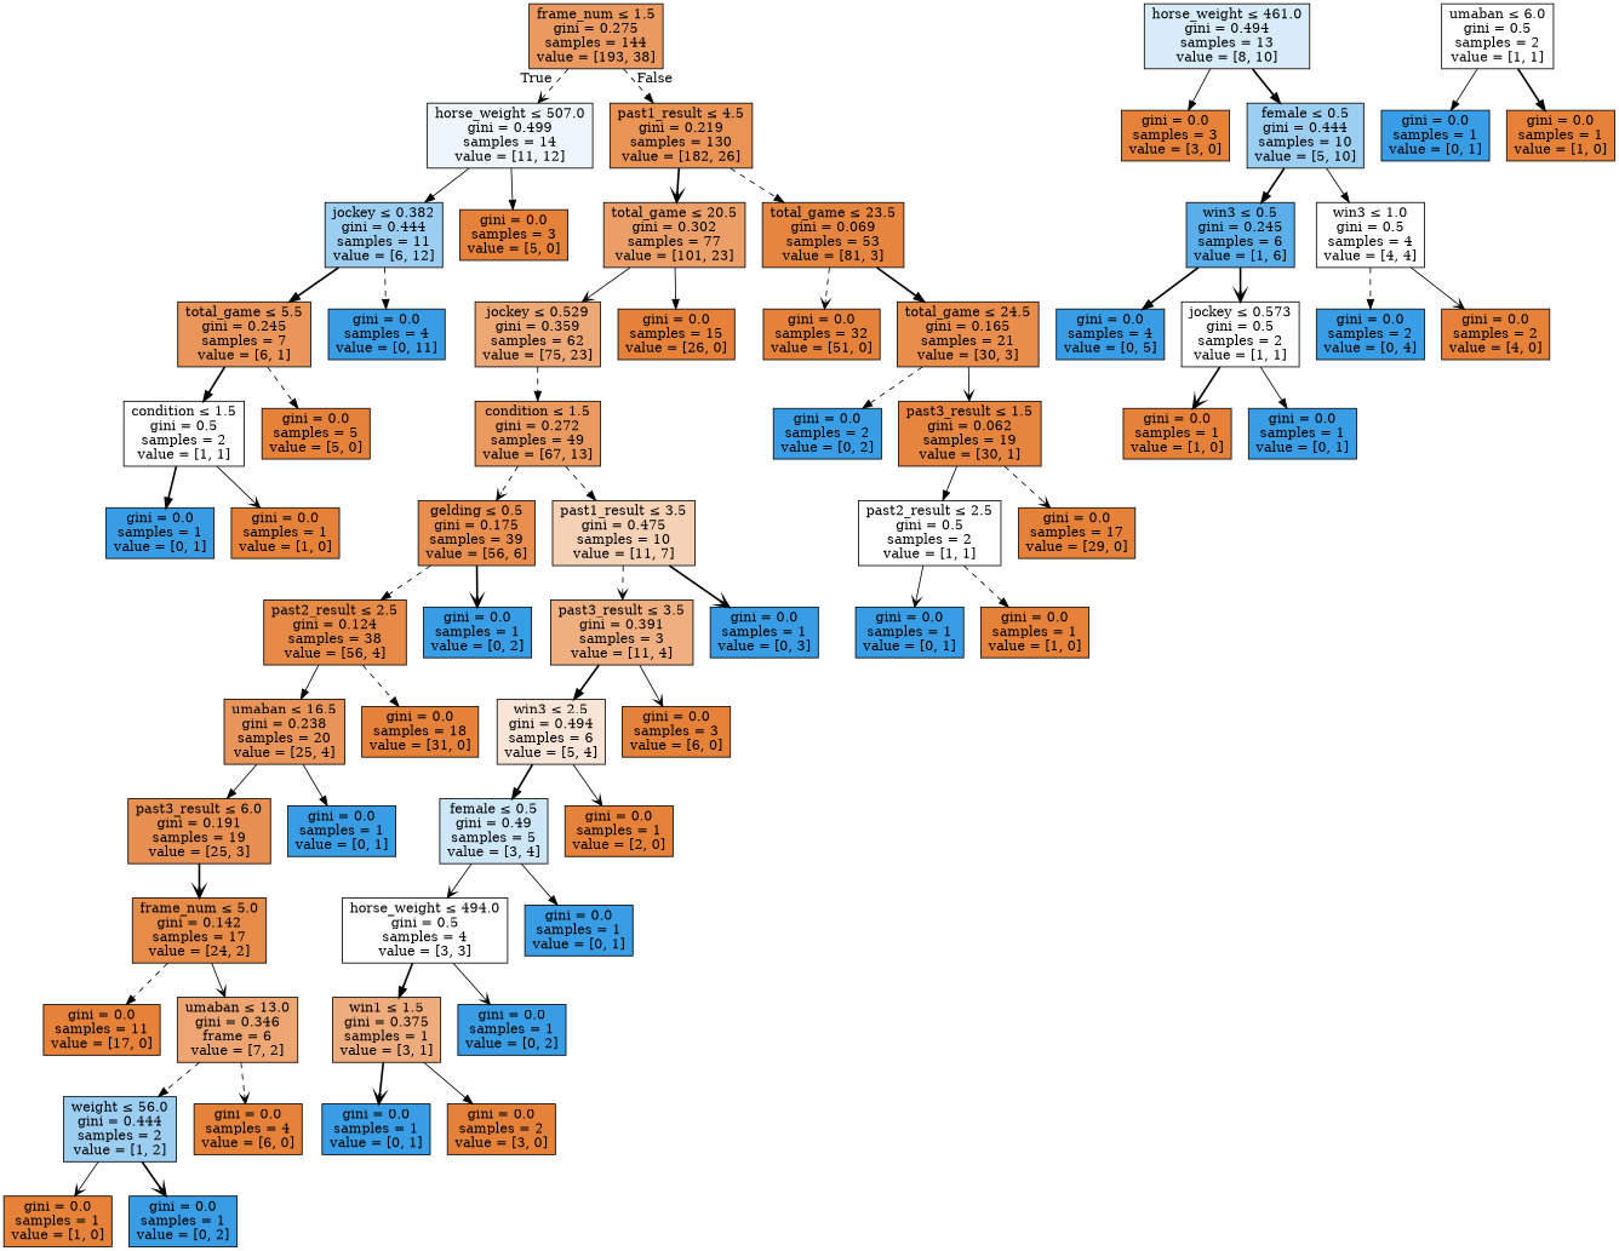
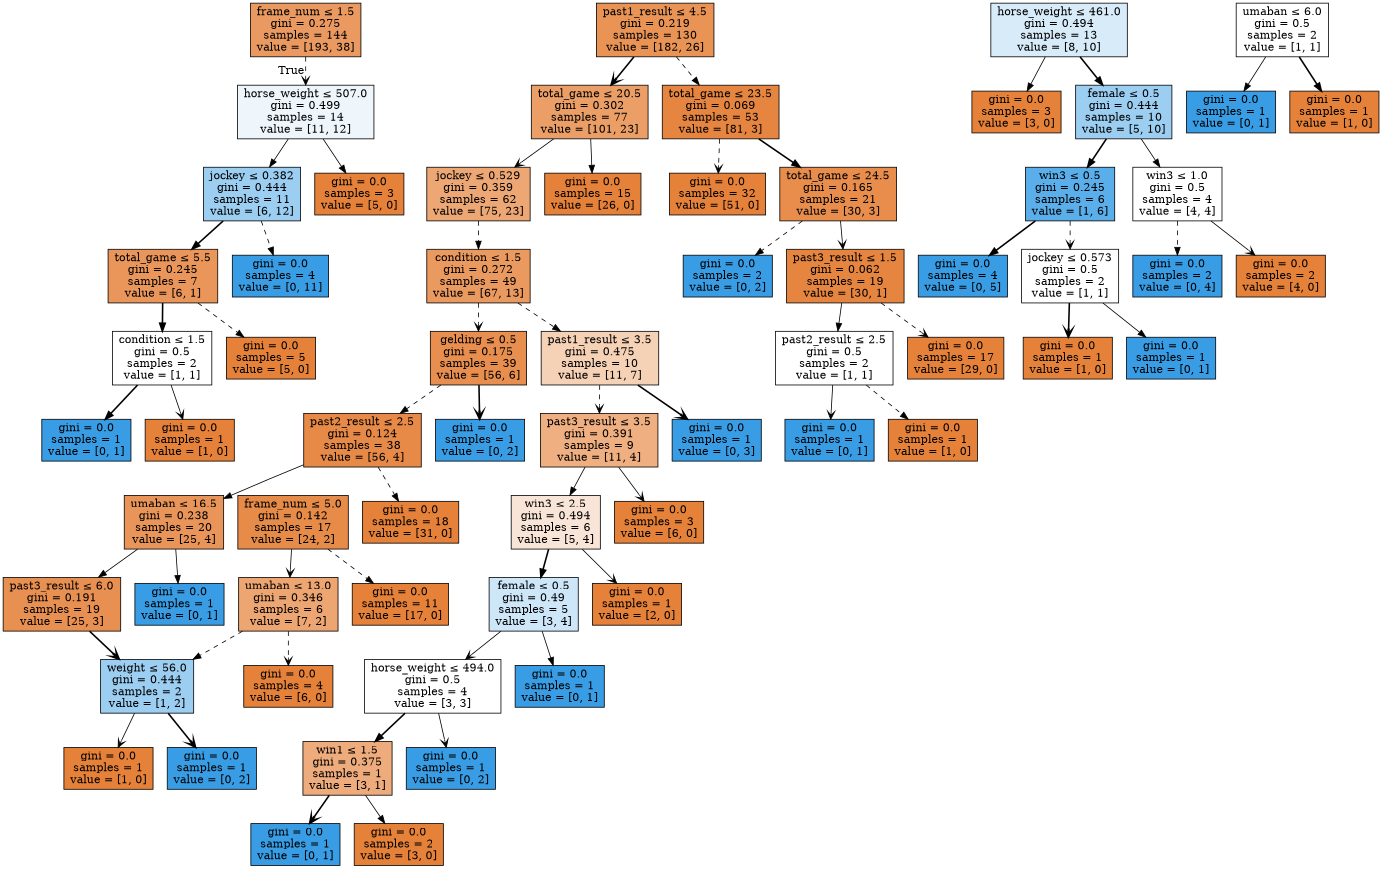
  digraph {
    node [color=black fillcolor="#e58139ff" shape=box style=filled]
    edge [arrowhead=normal style=solid]
    n1 [fillcolor="#e58139cd" label=<frame_num &le; 1.5<br/>gini = 0.275<br/>samples = 144<br/>value = [193, 38]>]
    n2 [fillcolor="#399de515" label=<horse_weight &le; 507.0<br/>gini = 0.499<br/>samples = 14<br/>value = [11, 12]>]
    n3 [fillcolor="#e58139db" label=<past1_result &le; 4.5<br/>gini = 0.219<br/>samples = 130<br/>value = [182, 26]>]
    n4 [fillcolor="#399de57f" label=<jockey &le; 0.382<br/>gini = 0.444<br/>samples = 11<br/>value = [6, 12]>]
    n5 [label=<gini = 0.0<br/>samples = 3<br/>value = [5, 0]>]
    n6 [fillcolor="#e58139c5" label=<total_game &le; 20.5<br/>gini = 0.302<br/>samples = 77<br/>value = [101, 23]>]
    n7 [fillcolor="#e58139f6" label=<total_game &le; 23.5<br/>gini = 0.069<br/>samples = 53<br/>value = [81, 3]>]
    n8 [fillcolor="#e58139d4" label=<total_game &le; 5.5<br/>gini = 0.245<br/>samples = 7<br/>value = [6, 1]>]
    n9 [fillcolor="#399de5ff" label=<gini = 0.0<br/>samples = 4<br/>value = [0, 11]>]
    n10 [fillcolor="#e5813900" label=<condition &le; 1.5<br/>gini = 0.5<br/>samples = 2<br/>value = [1, 1]>]
    n11 [label=<gini = 0.0<br/>samples = 5<br/>value = [5, 0]>]
    n12 [fillcolor="#399de5ff" label=<gini = 0.0<br/>samples = 1<br/>value = [0, 1]>]
    n13 [label=<gini = 0.0<br/>samples = 1<br/>value = [1, 0]>]
    n14 [fillcolor="#e58139b1" label=<jockey &le; 0.529<br/>gini = 0.359<br/>samples = 62<br/>value = [75, 23]>]
    n15 [label=<gini = 0.0<br/>samples = 15<br/>value = [26, 0]>]
    n16 [label=<gini = 0.0<br/>samples = 32<br/>value = [51, 0]>]
    n17 [fillcolor="#e58139e6" label=<total_game &le; 24.5<br/>gini = 0.165<br/>samples = 21<br/>value = [30, 3]>]
    n18 [fillcolor="#e58139ce" label=<condition &le; 1.5<br/>gini = 0.272<br/>samples = 49<br/>value = [67, 13]>]
    n19 [fillcolor="#e58139e4" label=<gelding &le; 0.5<br/>gini = 0.175<br/>samples = 39<br/>value = [56, 6]>]
    n20 [fillcolor="#e581395d" label=<past1_result &le; 3.5<br/>gini = 0.475<br/>samples = 10<br/>value = [11, 7]>]
    n21 [fillcolor="#399de533" label=<horse_weight &le; 461.0<br/>gini = 0.494<br/>samples = 13<br/>value = [8, 10]>]
    n22 [label=<gini = 0.0<br/>samples = 3<br/>value = [3, 0]>]
    n23 [fillcolor="#399de57f" label=<female &le; 0.5<br/>gini = 0.444<br/>samples = 10<br/>value = [5, 10]>]
    n24 [fillcolor="#e58139ed" label=<past2_result &le; 2.5<br/>gini = 0.124<br/>samples = 38<br/>value = [56, 4]>]
    n25 [fillcolor="#399de5ff" label=<gini = 0.0<br/>samples = 1<br/>value = [0, 2]>]
-   n26 [fillcolor="#e58139a2" label=<past3_result &le; 3.5<br/>gini = 0.391<br/>samples = 3<br/>value = [11, 4]>]
+   n26 [fillcolor="#e58139a2" label=<past3_result &le; 3.5<br/>gini = 0.391<br/>samples = 9<br/>value = [11, 4]>]
    n27 [fillcolor="#399de5ff" label=<gini = 0.0<br/>samples = 1<br/>value = [0, 3]>]
    n28 [fillcolor="#e58139d6" label=<umaban &le; 16.5<br/>gini = 0.238<br/>samples = 20<br/>value = [25, 4]>]
    n29 [label=<gini = 0.0<br/>samples = 18<br/>value = [31, 0]>]
    n30 [fillcolor="#e58139e0" label=<past3_result &le; 6.0<br/>gini = 0.191<br/>samples = 19<br/>value = [25, 3]>]
    n31 [fillcolor="#399de5ff" label=<gini = 0.0<br/>samples = 1<br/>value = [0, 1]>]
    n32 [fillcolor="#e58139ea" label=<frame_num &le; 5.0<br/>gini = 0.142<br/>samples = 17<br/>value = [24, 2]>]
    n33 [label=<gini = 0.0<br/>samples = 11<br/>value = [17, 0]>]
-   n34 [fillcolor="#e58139b6" label=<umaban &le; 13.0<br/>gini = 0.346<br/>frame = 6<br/>value = [7, 2]>]
+   n34 [fillcolor="#e58139b6" label=<umaban &le; 13.0<br/>gini = 0.346<br/>samples = 6<br/>value = [7, 2]>]
    n35 [fillcolor="#e5813900" label=<umaban &le; 6.0<br/>gini = 0.5<br/>samples = 2<br/>value = [1, 1]>]
    n36 [fillcolor="#399de5ff" label=<gini = 0.0<br/>samples = 1<br/>value = [0, 1]>]
    n37 [label=<gini = 0.0<br/>samples = 1<br/>value = [1, 0]>]
    n38 [fillcolor="#399de57f" label=<weight &le; 56.0<br/>gini = 0.444<br/>samples = 2<br/>value = [1, 2]>]
    n39 [label=<gini = 0.0<br/>samples = 4<br/>value = [6, 0]>]
    n40 [label=<gini = 0.0<br/>samples = 1<br/>value = [1, 0]>]
    n41 [fillcolor="#399de5ff" label=<gini = 0.0<br/>samples = 1<br/>value = [0, 2]>]
    n42 [fillcolor="#e5813933" label=<win3 &le; 2.5<br/>gini = 0.494<br/>samples = 6<br/>value = [5, 4]>]
    n43 [label=<gini = 0.0<br/>samples = 3<br/>value = [6, 0]>]
    n44 [fillcolor="#399de540" label=<female &le; 0.5<br/>gini = 0.49<br/>samples = 5<br/>value = [3, 4]>]
    n45 [label=<gini = 0.0<br/>samples = 1<br/>value = [2, 0]>]
    n46 [fillcolor="#e5813900" label=<horse_weight &le; 494.0<br/>gini = 0.5<br/>samples = 4<br/>value = [3, 3]>]
    n47 [fillcolor="#399de5ff" label=<gini = 0.0<br/>samples = 1<br/>value = [0, 1]>]
    n48 [fillcolor="#e58139aa" label=<win1 &le; 1.5<br/>gini = 0.375<br/>samples = 1<br/>value = [3, 1]>]
    n49 [fillcolor="#399de5ff" label=<gini = 0.0<br/>samples = 1<br/>value = [0, 2]>]
    n50 [fillcolor="#399de5ff" label=<gini = 0.0<br/>samples = 1<br/>value = [0, 1]>]
    n51 [label=<gini = 0.0<br/>samples = 2<br/>value = [3, 0]>]
    n52 [fillcolor="#399de5d4" label=<win3 &le; 0.5<br/>gini = 0.245<br/>samples = 6<br/>value = [1, 6]>]
    n53 [fillcolor="#e5813900" label=<win3 &le; 1.0<br/>gini = 0.5<br/>samples = 4<br/>value = [4, 4]>]
    n54 [fillcolor="#399de5ff" label=<gini = 0.0<br/>samples = 4<br/>value = [0, 5]>]
    n55 [fillcolor="#e5813900" label=<jockey &le; 0.573<br/>gini = 0.5<br/>samples = 2<br/>value = [1, 1]>]
    n56 [fillcolor="#399de5ff" label=<gini = 0.0<br/>samples = 2<br/>value = [0, 4]>]
    n57 [label=<gini = 0.0<br/>samples = 2<br/>value = [4, 0]>]
    n58 [label=<gini = 0.0<br/>samples = 1<br/>value = [1, 0]>]
    n59 [fillcolor="#399de5ff" label=<gini = 0.0<br/>samples = 1<br/>value = [0, 1]>]
    n60 [fillcolor="#399de5ff" label=<gini = 0.0<br/>samples = 2<br/>value = [0, 2]>]
    n61 [fillcolor="#e58139f6" label=<past3_result &le; 1.5<br/>gini = 0.062<br/>samples = 19<br/>value = [30, 1]>]
    n62 [fillcolor="#e5813900" label=<past2_result &le; 2.5<br/>gini = 0.5<br/>samples = 2<br/>value = [1, 1]>]
    n63 [label=<gini = 0.0<br/>samples = 17<br/>value = [29, 0]>]
    n64 [fillcolor="#399de5ff" label=<gini = 0.0<br/>samples = 1<br/>value = [0, 1]>]
    n65 [label=<gini = 0.0<br/>samples = 1<br/>value = [1, 0]>]
    n1 -> n2 [arrowhead=vee headlabel=True labelangle=45 labeldistance=2.5 style=dashed]
-   n1 -> n3 [headlabel=False labelangle=-45 labeldistance=2.5 style=dashed]
    n2 -> n4
    n2 -> n5
    n3 -> n6 [arrowhead=vee style=bold]
    n3 -> n7 [style=dashed]
    n4 -> n8 [style=bold]
    n4 -> n9 [style=dashed]
    n6 -> n14 [arrowhead=vee]
    n6 -> n15
    n7 -> n16 [arrowhead=vee style=dashed]
    n7 -> n17 [style=bold]
    n8 -> n10 [style=bold]
    n8 -> n11 [style=dashed]
    n10 -> n12 [style=bold]
    n10 -> n13 [arrowhead=vee]
    n14 -> n18 [style=dashed]
    n17 -> n60 [style=dashed]
    n17 -> n61 [arrowhead=vee]
    n18 -> n19 [arrowhead=vee style=dashed]
    n18 -> n20 [style=dashed]
    n19 -> n24 [style=dashed]
    n19 -> n25 [arrowhead=vee style=bold]
    n20 -> n26 [arrowhead=vee style=dashed]
    n20 -> n27 [arrowhead=vee style=bold]
    n21 -> n22
    n21 -> n23 [style=bold]
    n23 -> n52 [style=bold]
    n23 -> n53
    n24 -> n28
    n24 -> n29 [style=dashed]
-   n26 -> n42 [style=bold]
+   n26 -> n42
    n26 -> n43 [arrowhead=vee]
    n28 -> n30
    n28 -> n31
-   n30 -> n32 [arrowhead=vee style=bold]
+   n30 -> n38 [arrowhead=vee style=bold]
    n32 -> n33 [style=dashed]
    n32 -> n34 [arrowhead=vee]
    n34 -> n38 [style=dashed]
    n34 -> n39 [arrowhead=vee style=dashed]
    n35 -> n36
    n35 -> n37 [style=bold]
    n38 -> n40 [arrowhead=vee]
    n38 -> n41 [arrowhead=vee style=bold]
    n42 -> n44 [style=bold]
    n42 -> n45 [arrowhead=vee]
    n44 -> n46 [arrowhead=vee]
    n44 -> n47
    n46 -> n48 [style=bold]
    n46 -> n49 [arrowhead=vee]
    n48 -> n50 [arrowhead=vee style=bold]
    n48 -> n51
    n52 -> n54 [style=bold]
-   n52 -> n55 [arrowhead=vee style=bold]
+   n52 -> n55 [arrowhead=vee style=dashed]
    n53 -> n56 [style=dashed]
    n53 -> n57 [arrowhead=vee]
    n55 -> n58 [arrowhead=vee style=bold]
    n55 -> n59
    n61 -> n62
    n61 -> n63 [arrowhead=vee style=dashed]
    n62 -> n64 [arrowhead=vee]
    n62 -> n65 [style=dashed]
  }
